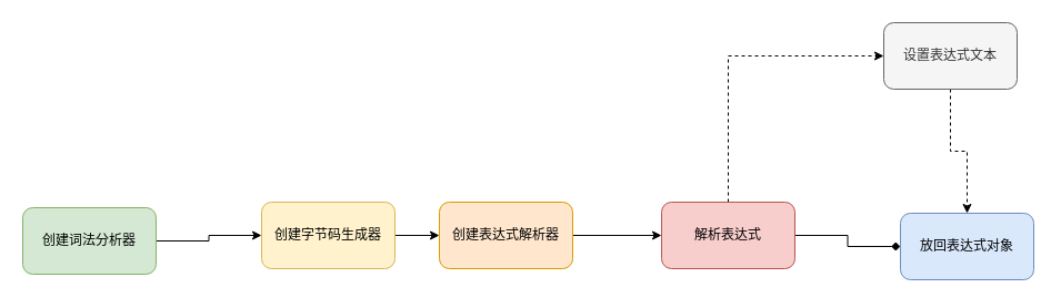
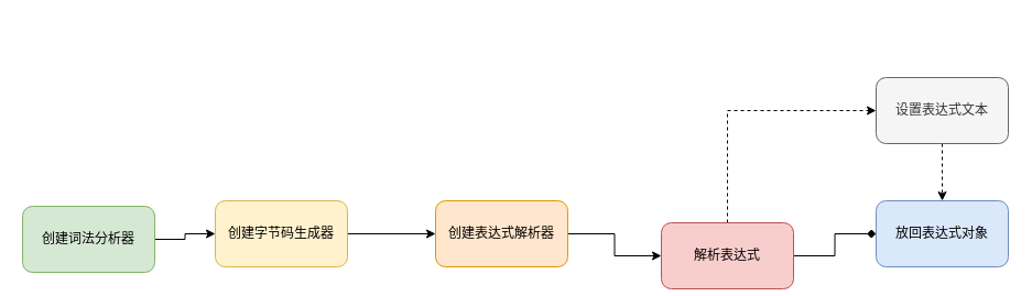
  <mxCell id="0" />
  <mxCell id="1" parent="0" />
  <mxCell id="2" value="" style="edgeStyle=orthogonalEdgeStyle;rounded=0;orthogonalLoop=1;jettySize=auto;html=1;" edge="1" parent="1" source="3" target="5"><mxGeometry relative="1" as="geometry" /></mxCell>
  <mxCell id="3" value="创建词法分析器" style="rounded=1;whiteSpace=wrap;html=1;fillColor=#d5e8d4;strokeColor=#82b366;" vertex="1" parent="1"><mxGeometry x="20" y="187" width="120" height="60" as="geometry" /></mxCell>
  <mxCell id="4" value="" style="edgeStyle=orthogonalEdgeStyle;rounded=0;orthogonalLoop=1;jettySize=auto;html=1;" edge="1" parent="1" source="5" target="7"><mxGeometry relative="1" as="geometry" /></mxCell>
- <mxCell id="5" value="创建字节码生成器" style="whiteSpace=wrap;html=1;rounded=1;fillColor=#fff2cc;strokeColor=#d6b656;" vertex="1" parent="1"><mxGeometry x="235" y="182" width="120" height="60" as="geometry" /></mxCell>
+ <mxCell id="5" value="创建字节码生成器" style="whiteSpace=wrap;html=1;rounded=1;fillColor=#fff2cc;strokeColor=#d6b656;" vertex="1" parent="1"><mxGeometry x="195" y="182" width="120" height="60" as="geometry" /></mxCell>
  <mxCell id="6" value="" style="edgeStyle=orthogonalEdgeStyle;rounded=0;orthogonalLoop=1;jettySize=auto;html=1;" edge="1" parent="1" source="7" target="10"><mxGeometry relative="1" as="geometry" /></mxCell>
  <mxCell id="7" value="创建表达式解析器" style="whiteSpace=wrap;html=1;rounded=1;fillColor=#ffe6cc;strokeColor=#d79b00;" vertex="1" parent="1"><mxGeometry x="395" y="182" width="120" height="60" as="geometry" /></mxCell>
  <mxCell id="8" value="" style="edgeStyle=orthogonalEdgeStyle;rounded=0;orthogonalLoop=1;jettySize=auto;html=1;endArrow=diamond;" edge="1" parent="1" source="10" target="11"><mxGeometry relative="1" as="geometry" /></mxCell>
  <mxCell id="9" value="" style="edgeStyle=orthogonalEdgeStyle;rounded=0;orthogonalLoop=1;jettySize=auto;html=1;entryX=0;entryY=0.5;entryDx=0;entryDy=0;exitX=0.5;exitY=0;exitDx=0;exitDy=0;dashed=1;" edge="1" parent="1" source="10" target="13"><mxGeometry relative="1" as="geometry" /></mxCell>
- <mxCell id="10" value="解析表达式" style="whiteSpace=wrap;html=1;rounded=1;fillColor=#f8cecc;strokeColor=#b85450;" vertex="1" parent="1"><mxGeometry x="595" y="182" width="120" height="60" as="geometry" /></mxCell>
- <mxCell id="11" value="放回表达式对象" style="whiteSpace=wrap;html=1;rounded=1;fillColor=#dae8fc;strokeColor=#6c8ebf;" vertex="1" parent="1"><mxGeometry x="810" y="192" width="120" height="60" as="geometry" /></mxCell>
+ <mxCell id="10" value="解析表达式" style="whiteSpace=wrap;html=1;rounded=1;fillColor=#f8cecc;strokeColor=#b85450;" vertex="1" parent="1"><mxGeometry x="600" y="202" width="120" height="60" as="geometry" /></mxCell>
+ <mxCell id="11" value="放回表达式对象" style="whiteSpace=wrap;html=1;rounded=1;fillColor=#dae8fc;strokeColor=#6c8ebf;" vertex="1" parent="1"><mxGeometry x="795" y="182" width="120" height="60" as="geometry" /></mxCell>
  <mxCell id="12" value="" style="edgeStyle=orthogonalEdgeStyle;rounded=0;orthogonalLoop=1;jettySize=auto;html=1;dashed=1;" edge="1" parent="1" source="13" target="11"><mxGeometry relative="1" as="geometry" /></mxCell>
- <mxCell id="13" value="设置表达式文本" style="whiteSpace=wrap;html=1;rounded=1;fillColor=#f5f5f5;fontColor=#333333;strokeColor=#666666;" vertex="1" parent="1"><mxGeometry x="795" y="20" width="120" height="60" as="geometry" /></mxCell>
+ <mxCell id="13" value="设置表达式文本" style="whiteSpace=wrap;html=1;rounded=1;fillColor=#f5f5f5;fontColor=#333333;strokeColor=#666666;" vertex="1" parent="1"><mxGeometry x="795" y="70" width="120" height="60" as="geometry" /></mxCell>
